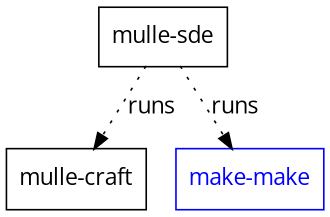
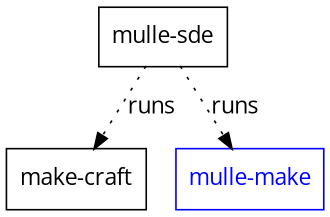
  digraph {
    fontname="Open Sans"
    rankdir=TD
    node [fontname="Open Sans" shape=record]
    edge [fontname="Open Sans" style=dotted]
    "mulle-sde"
-   "mulle-craft"
-   "mulle-make" [color=blue fontcolor=blue label="make-make"]
+   "mulle-craft" [label="make-craft"]
+   "mulle-make" [color=blue fontcolor=blue]
    "mulle-sde" -> "mulle-craft" [label=runs]
    "mulle-sde" -> "mulle-make" [label=runs]
  }
